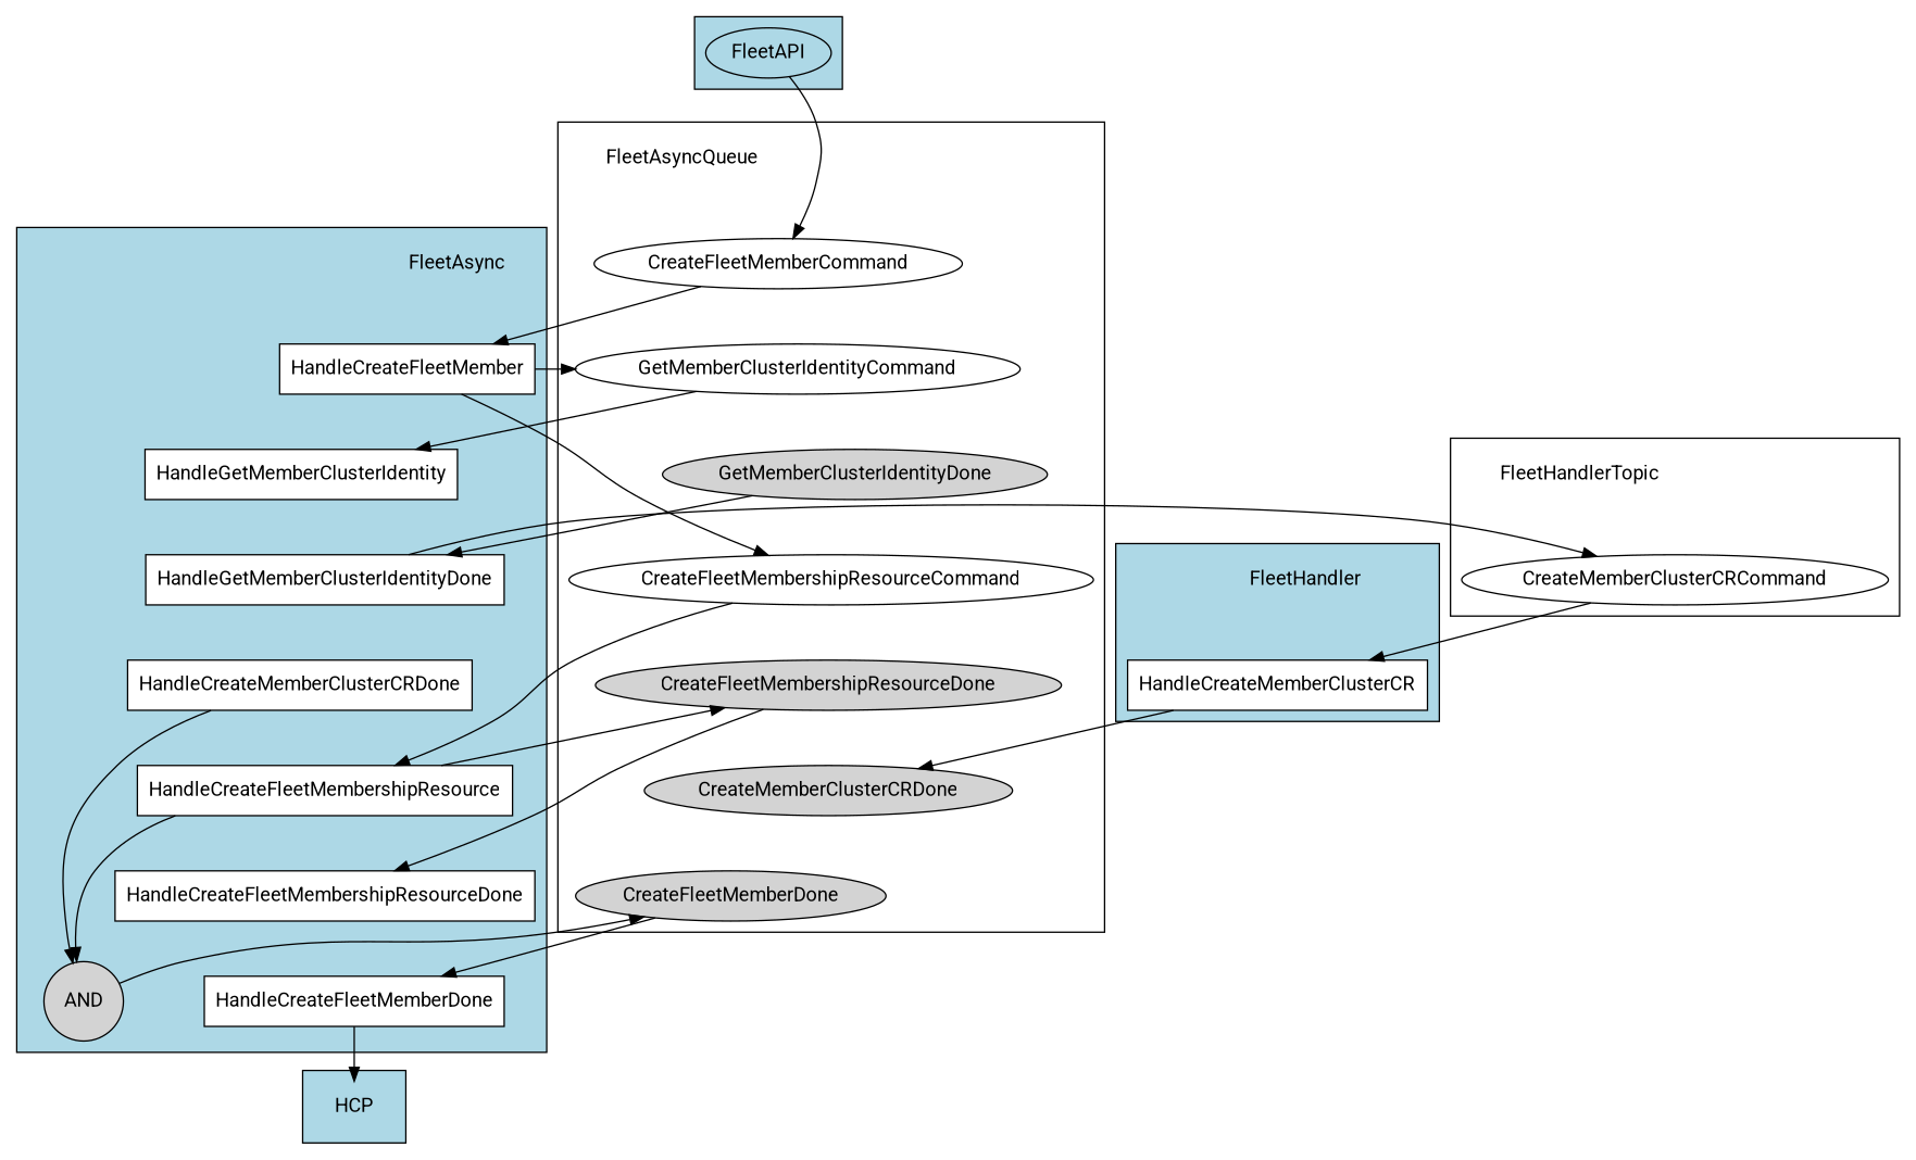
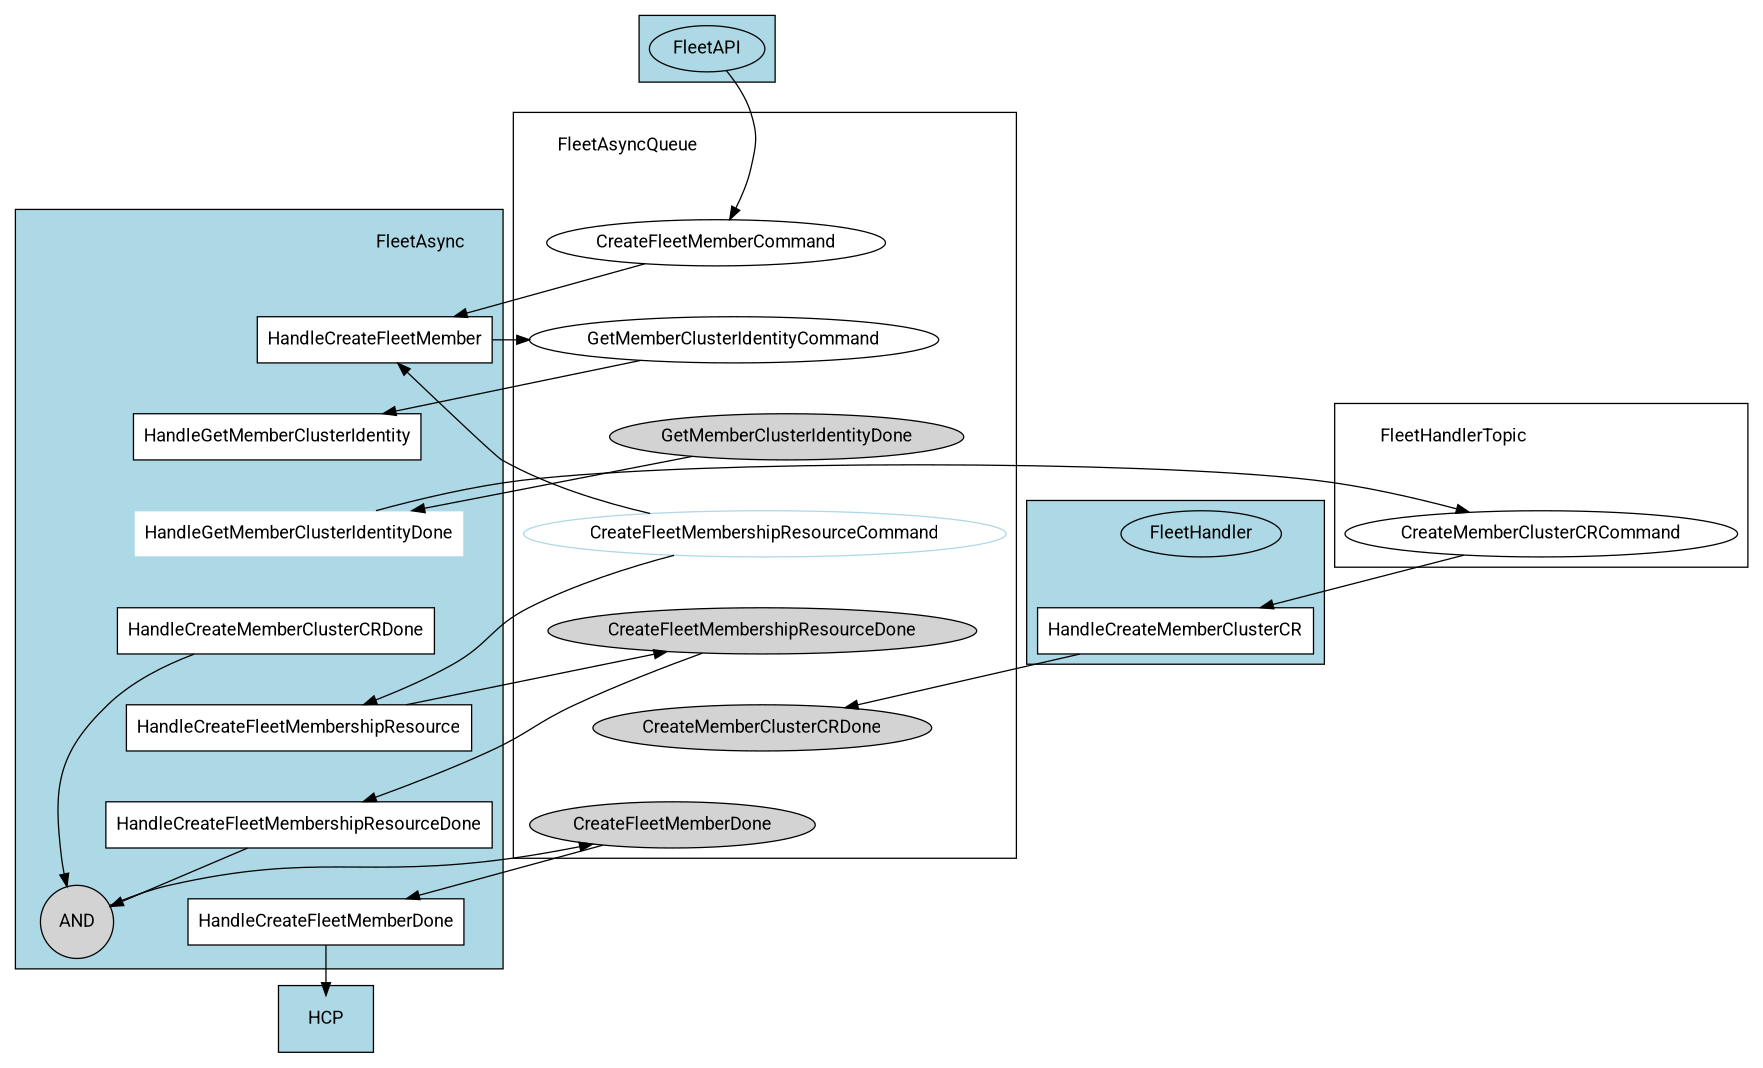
  digraph {
    compound=true
    fontname=Roboto
    nodesep="0.4 equally"
    ranksep="0.4 equally"
    node [color=black fontname=Roboto fillcolor=white shape=oval style=filled]
    edge [fontname=Roboto style=invis]
    FleetAPI [fillcolor="" shape="" style=""]
    FleetAsyncQueue [color=white fillcolor="" shape="" style=""]
    CreateFleetMemberCommand
    GetMemberClusterIdentityCommand
    GetMemberClusterIdentityDone [fillcolor=lightgrey]
-   CreateFleetMembershipResourceCommand
+   CreateFleetMembershipResourceCommand [color=lightblue]
    CreateFleetMembershipResourceDone [fillcolor=lightgrey]
    CreateFleetMemberDone [fillcolor=lightgrey]
    CreateMemberClusterCRDone [fillcolor=lightgrey]
    FleetAsync [color=lightblue fillcolor="" shape="" style=""]
    HandleCreateFleetMember [shape=box]
    HandleGetMemberClusterIdentity [shape=box]
    HandleCreateFleetMemberDone [shape=box]
-   HandleGetMemberClusterIdentityDone [shape=box]
+   HandleGetMemberClusterIdentityDone [color=lightblue shape=box]
    HandleCreateMemberClusterCRDone [shape=box]
    HandleCreateFleetMembershipResource [shape=box]
    HandleCreateFleetMembershipResourceDone [shape=box]
    AND [fillcolor=lightgrey shape=circle width=0.5]
    FleetHandlerTopic [color=white fillcolor="" shape="" style=""]
    CreateMemberClusterCRCommand
-   FleetHandler [color=lightblue fillcolor="" shape="" style=""]
+   FleetHandler [fillcolor="" shape="" style=""]
    HandleCreateMemberClusterCR [shape=box]
    HCP [color=lightblue fillcolor="" shape="" style=""]
    subgraph cluster_1 {
      fillcolor=lightblue
      style=filled
      FleetAPI
    }
    subgraph cluster_2 {
      FleetAsyncQueue
      CreateFleetMemberCommand
      GetMemberClusterIdentityCommand
      GetMemberClusterIdentityDone
      CreateFleetMembershipResourceCommand
      CreateFleetMembershipResourceDone
      CreateFleetMemberDone
      CreateMemberClusterCRDone
    }
    subgraph cluster_3 {
      fillcolor=lightblue
      style=filled
      FleetAsync
      HandleCreateFleetMember
      HandleGetMemberClusterIdentity
      HandleCreateFleetMemberDone
      HandleGetMemberClusterIdentityDone
      HandleCreateMemberClusterCRDone
      HandleCreateFleetMembershipResource
      HandleCreateFleetMembershipResourceDone
      AND
    }
    subgraph cluster_4 {
      FleetHandlerTopic
      CreateMemberClusterCRCommand
    }
    subgraph cluster_5 {
      fillcolor=lightblue
      rank=same
      style=filled
      FleetHandler
      HandleCreateMemberClusterCR
    }
    subgraph cluster_6 {
      fillcolor=lightblue
      style=filled
      HCP
    }
    FleetAPI -> FleetAsyncQueue
    FleetAPI -> CreateFleetMemberCommand [style=""]
    FleetAsyncQueue -> CreateFleetMemberCommand
    FleetAsyncQueue -> FleetAsync
    CreateFleetMemberCommand -> GetMemberClusterIdentityCommand
    CreateFleetMemberCommand -> HandleCreateFleetMember [style=""]
    GetMemberClusterIdentityCommand -> GetMemberClusterIdentityDone
    GetMemberClusterIdentityCommand -> HandleGetMemberClusterIdentity [style=""]
    GetMemberClusterIdentityDone -> CreateFleetMembershipResourceCommand
    GetMemberClusterIdentityDone -> HandleGetMemberClusterIdentityDone [style=""]
    CreateFleetMembershipResourceCommand -> CreateFleetMembershipResourceDone
    CreateFleetMembershipResourceCommand -> HandleCreateFleetMembershipResource [style=""]
    CreateFleetMembershipResourceDone -> CreateMemberClusterCRDone
    CreateFleetMembershipResourceDone -> HandleCreateFleetMembershipResourceDone [style=""]
    CreateFleetMemberDone -> HandleCreateFleetMemberDone [style=""]
    CreateMemberClusterCRDone -> CreateFleetMemberDone
    FleetAsync -> HandleCreateFleetMember
    FleetAsync -> FleetHandlerTopic
    HandleCreateFleetMember -> GetMemberClusterIdentityCommand [style=""]
-   HandleCreateFleetMember -> CreateFleetMembershipResourceCommand [style=""]
+   CreateFleetMembershipResourceCommand -> HandleCreateFleetMember [style=""]
    HandleCreateFleetMember -> HandleGetMemberClusterIdentity
    HandleGetMemberClusterIdentity -> HandleGetMemberClusterIdentityDone
    HandleCreateFleetMemberDone -> HCP [style=""]
    HandleGetMemberClusterIdentityDone -> HandleCreateMemberClusterCRDone
    HandleGetMemberClusterIdentityDone -> CreateMemberClusterCRCommand [style=""]
    HandleCreateMemberClusterCRDone -> HandleCreateFleetMembershipResource
    HandleCreateMemberClusterCRDone -> AND [style=""]
    HandleCreateFleetMembershipResource -> CreateFleetMembershipResourceDone [style=""]
    HandleCreateFleetMembershipResource -> HandleCreateFleetMembershipResourceDone
    HandleCreateFleetMembershipResourceDone -> HandleCreateFleetMemberDone
-   HandleCreateFleetMembershipResource -> AND [style=""]
+   HandleCreateFleetMembershipResourceDone -> AND [style=""]
    AND -> CreateFleetMemberDone [style=""]
    FleetHandlerTopic -> CreateMemberClusterCRCommand
    FleetHandlerTopic -> FleetHandler
    CreateMemberClusterCRCommand -> HandleCreateMemberClusterCR [style=""]
    FleetHandler -> HandleCreateMemberClusterCR
    HandleCreateMemberClusterCR -> CreateMemberClusterCRDone [style=""]
  }
